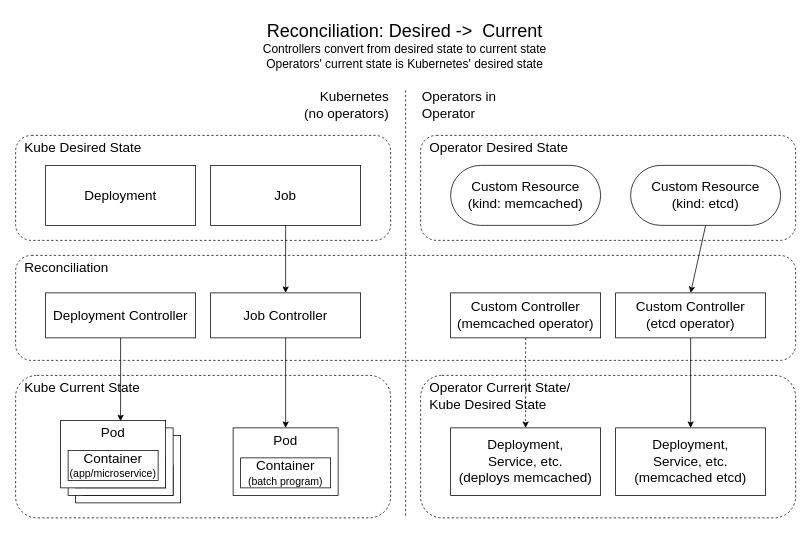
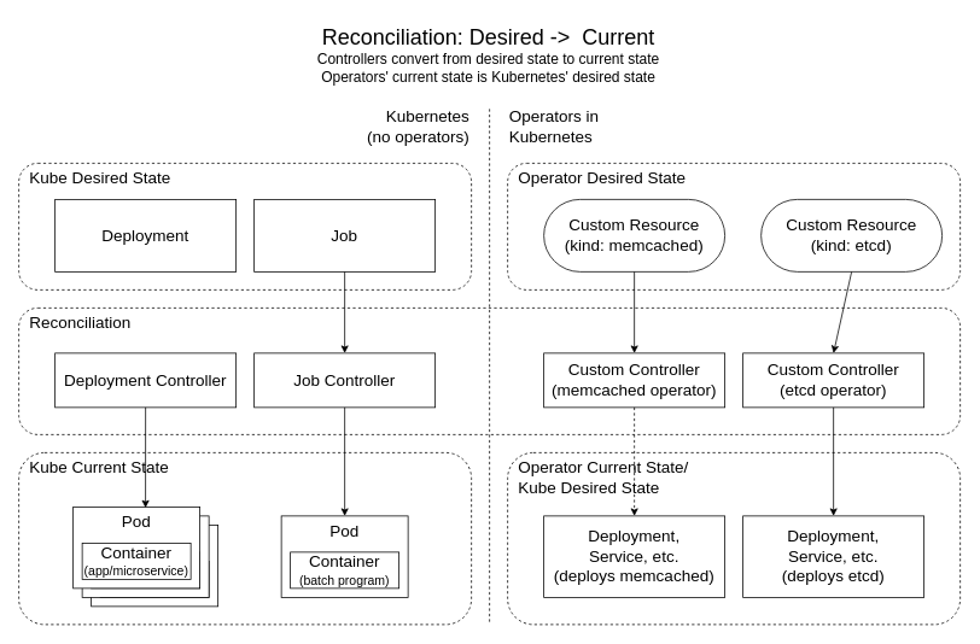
  <mxCell id="0" />
  <mxCell id="1" parent="0" />
  <mxCell id="2" value="&lt;font style=&quot;font-size: 18px&quot;&gt;&amp;nbsp; Operator Current State/&lt;br&gt;&amp;nbsp; Kube Desired State&lt;/font&gt;" style="rounded=1;whiteSpace=wrap;html=1;fillColor=none;dashed=1;verticalAlign=top;align=left;" parent="1" vertex="1"><mxGeometry x="560" y="500" width="500" height="190" as="geometry" /></mxCell>
  <mxCell id="3" value="&lt;font style=&quot;font-size: 18px&quot;&gt;&amp;nbsp; Operator Desired State&lt;/font&gt;" style="rounded=1;whiteSpace=wrap;html=1;fillColor=none;dashed=1;verticalAlign=top;align=left;" parent="1" vertex="1"><mxGeometry x="560" y="180" width="500" height="140" as="geometry" /></mxCell>
  <mxCell id="4" value="&lt;font style=&quot;font-size: 18px&quot;&gt;&amp;nbsp; Kube Desired State&lt;/font&gt;" style="rounded=1;whiteSpace=wrap;html=1;fillColor=none;dashed=1;verticalAlign=top;align=left;" parent="1" vertex="1"><mxGeometry x="20" y="180" width="500" height="140" as="geometry" /></mxCell>
  <mxCell id="5" value="&lt;font style=&quot;font-size: 18px&quot;&gt;&amp;nbsp; Reconciliation&lt;/font&gt;" style="rounded=1;whiteSpace=wrap;html=1;fillColor=none;dashed=1;verticalAlign=top;align=left;" parent="1" vertex="1"><mxGeometry x="20" y="340" width="1040" height="140" as="geometry" /></mxCell>
  <mxCell id="6" value="&lt;font style=&quot;font-size: 18px&quot;&gt;&amp;nbsp; Kube Current State&lt;/font&gt;" style="rounded=1;whiteSpace=wrap;html=1;fillColor=none;dashed=1;verticalAlign=top;align=left;" parent="1" vertex="1"><mxGeometry x="20" y="500" width="500" height="190" as="geometry" /></mxCell>
  <mxCell id="7" value="&lt;font&gt;&lt;span style=&quot;font-size: 18px&quot;&gt;Deployment Controller&lt;/span&gt;&lt;br&gt;&lt;/font&gt;" style="rounded=0;whiteSpace=wrap;html=1;" parent="1" vertex="1"><mxGeometry x="60" y="390" width="200" height="60" as="geometry" /></mxCell>
  <mxCell id="8" value="" style="group" parent="1" vertex="1" connectable="0"><mxGeometry x="310" y="570" width="140" height="90" as="geometry" /></mxCell>
  <mxCell id="9" value="&lt;font style=&quot;font-size: 18px&quot;&gt;Pod&lt;/font&gt;" style="rounded=0;whiteSpace=wrap;html=1;verticalAlign=top;" parent="8" vertex="1"><mxGeometry width="140" height="90" as="geometry" /></mxCell>
  <mxCell id="10" value="&lt;font&gt;&lt;span style=&quot;font-size: 18px&quot;&gt;Container&lt;/span&gt;&lt;br&gt;&lt;font style=&quot;font-size: 14px&quot;&gt;(batch program)&lt;/font&gt;&lt;br&gt;&lt;/font&gt;" style="rounded=0;whiteSpace=wrap;html=1;" parent="8" vertex="1"><mxGeometry x="10" y="40" width="120" height="40" as="geometry" /></mxCell>
  <mxCell id="11" value="&lt;font style=&quot;font-size: 18px&quot;&gt;&lt;font&gt;Custom Resource&lt;br&gt;&lt;/font&gt;&lt;font&gt;(kind: memcached)&lt;/font&gt;&lt;/font&gt;" style="rounded=1;whiteSpace=wrap;html=1;arcSize=50;" parent="1" vertex="1"><mxGeometry x="600" y="220" width="200" height="80" as="geometry" /></mxCell>
  <mxCell id="12" value="&lt;font style=&quot;font-size: 18px&quot;&gt;&lt;font&gt;Custom Resource&lt;br&gt;&lt;/font&gt;&lt;font&gt;(kind: etcd)&lt;/font&gt;&lt;/font&gt;" style="rounded=1;whiteSpace=wrap;html=1;arcSize=50;" parent="1" vertex="1"><mxGeometry x="840" y="220" width="200" height="80" as="geometry" /></mxCell>
+ <mxCell id="13" value="" style="endArrow=classic;html=1;exitX=0.5;exitY=1;exitDx=0;exitDy=0;strokeWidth=1;endFill=1;entryX=0.5;entryY=0;entryDx=0;entryDy=0;" parent="1" source="11" target="18" edge="1"><mxGeometry width="50" height="50" relative="1" as="geometry"><mxPoint x="595" y="245" as="sourcePoint" /><mxPoint x="615" y="215" as="targetPoint" /></mxGeometry></mxCell>
  <mxCell id="14" value="" style="endArrow=classic;html=1;strokeWidth=1;endFill=1;exitX=0.5;exitY=1;exitDx=0;exitDy=0;entryX=0.5;entryY=0;entryDx=0;entryDy=0;" parent="1" source="12" target="19" edge="1"><mxGeometry width="50" height="50" relative="1" as="geometry"><mxPoint x="605" y="185" as="sourcePoint" /><mxPoint x="835" y="215" as="targetPoint" /></mxGeometry></mxCell>
  <mxCell id="15" value="&lt;font style=&quot;font-size: 18px&quot;&gt;Deployment&lt;/font&gt;" style="rounded=0;whiteSpace=wrap;html=1;" parent="1" vertex="1"><mxGeometry x="60" y="220" width="200" height="80" as="geometry" /></mxCell>
  <mxCell id="16" value="&lt;font style=&quot;font-size: 18px&quot;&gt;Job&lt;/font&gt;" style="rounded=0;whiteSpace=wrap;html=1;" parent="1" vertex="1"><mxGeometry x="280" y="220" width="200" height="80" as="geometry" /></mxCell>
  <mxCell id="17" value="&lt;font&gt;&lt;span style=&quot;font-size: 18px&quot;&gt;Job Controller&lt;/span&gt;&lt;br&gt;&lt;/font&gt;" style="rounded=0;whiteSpace=wrap;html=1;" parent="1" vertex="1"><mxGeometry x="280" y="390" width="200" height="60" as="geometry" /></mxCell>
  <mxCell id="18" value="&lt;font&gt;&lt;font style=&quot;font-size: 18px&quot;&gt;Custom Controller&lt;br&gt;(memcached operator)&lt;/font&gt;&lt;br&gt;&lt;/font&gt;" style="rounded=0;whiteSpace=wrap;html=1;" parent="1" vertex="1"><mxGeometry x="600" y="390" width="200" height="60" as="geometry" /></mxCell>
  <mxCell id="19" value="&lt;font&gt;&lt;font style=&quot;font-size: 18px&quot;&gt;Custom Controller&lt;br&gt;(etcd operator)&lt;/font&gt;&lt;br&gt;&lt;/font&gt;" style="rounded=0;whiteSpace=wrap;html=1;" parent="1" vertex="1"><mxGeometry x="820" y="390" width="200" height="60" as="geometry" /></mxCell>
  <mxCell id="20" value="&lt;font style=&quot;font-size: 18px&quot;&gt;Deployment,&lt;br&gt;Service, etc.&lt;br&gt;&lt;/font&gt;&lt;span style=&quot;font-size: 18px&quot;&gt;(deploys memcached)&lt;/span&gt;" style="rounded=0;whiteSpace=wrap;html=1;" parent="1" vertex="1"><mxGeometry x="600" y="570" width="200" height="90" as="geometry" /></mxCell>
- <mxCell id="21" value="&lt;font style=&quot;font-size: 18px&quot;&gt;Deployment,&lt;br&gt;Service, etc.&lt;br&gt;&lt;/font&gt;&lt;span style=&quot;font-size: 18px&quot;&gt;(memcached etcd)&lt;/span&gt;" style="rounded=0;whiteSpace=wrap;html=1;" parent="1" vertex="1"><mxGeometry x="820" y="570" width="200" height="90" as="geometry" /></mxCell>
+ <mxCell id="21" value="&lt;font style=&quot;font-size: 18px&quot;&gt;Deployment,&lt;br&gt;Service, etc.&lt;br&gt;&lt;/font&gt;&lt;span style=&quot;font-size: 18px&quot;&gt;(deploys etcd)&lt;/span&gt;" style="rounded=0;whiteSpace=wrap;html=1;" parent="1" vertex="1"><mxGeometry x="820" y="570" width="200" height="90" as="geometry" /></mxCell>
  <mxCell id="22" value="" style="group" parent="1" vertex="1" connectable="0"><mxGeometry x="80" y="560" width="160" height="110" as="geometry" /></mxCell>
  <mxCell id="23" value="" style="group" parent="22" vertex="1" connectable="0"><mxGeometry x="20" y="20" width="140" height="90" as="geometry" /></mxCell>
  <mxCell id="24" value="&lt;font style=&quot;font-size: 18px&quot;&gt;Pod&lt;/font&gt;" style="rounded=0;whiteSpace=wrap;html=1;verticalAlign=top;" parent="23" vertex="1"><mxGeometry width="140" height="90" as="geometry" /></mxCell>
  <mxCell id="25" value="&lt;font&gt;&lt;span style=&quot;font-size: 18px&quot;&gt;Container&lt;/span&gt;&lt;br&gt;&lt;font style=&quot;font-size: 14px&quot;&gt;(app/microservice)&lt;/font&gt;&lt;br&gt;&lt;/font&gt;" style="rounded=0;whiteSpace=wrap;html=1;" parent="23" vertex="1"><mxGeometry x="10" y="40" width="120" height="40" as="geometry" /></mxCell>
  <mxCell id="26" value="" style="group" parent="22" vertex="1" connectable="0"><mxGeometry x="10" y="10" width="140" height="90" as="geometry" /></mxCell>
  <mxCell id="27" value="&lt;font style=&quot;font-size: 18px&quot;&gt;Pod&lt;/font&gt;" style="rounded=0;whiteSpace=wrap;html=1;verticalAlign=top;" parent="26" vertex="1"><mxGeometry width="140" height="90" as="geometry" /></mxCell>
  <mxCell id="28" value="&lt;font&gt;&lt;span style=&quot;font-size: 18px&quot;&gt;Container&lt;/span&gt;&lt;br&gt;&lt;font style=&quot;font-size: 14px&quot;&gt;(app/microservice)&lt;/font&gt;&lt;br&gt;&lt;/font&gt;" style="rounded=0;whiteSpace=wrap;html=1;" parent="26" vertex="1"><mxGeometry x="10" y="40" width="120" height="40" as="geometry" /></mxCell>
  <mxCell id="29" value="" style="group" parent="22" vertex="1" connectable="0"><mxGeometry width="140" height="90" as="geometry" /></mxCell>
  <mxCell id="30" value="&lt;font style=&quot;font-size: 18px&quot;&gt;Pod&lt;/font&gt;" style="rounded=0;whiteSpace=wrap;html=1;verticalAlign=top;" parent="29" vertex="1"><mxGeometry width="140" height="90" as="geometry" /></mxCell>
  <mxCell id="31" value="&lt;font&gt;&lt;span style=&quot;font-size: 18px&quot;&gt;Container&lt;/span&gt;&lt;br&gt;&lt;font style=&quot;font-size: 14px&quot;&gt;(app/microservice)&lt;/font&gt;&lt;br&gt;&lt;/font&gt;" style="rounded=0;whiteSpace=wrap;html=1;" parent="29" vertex="1"><mxGeometry x="10" y="40" width="120" height="40" as="geometry" /></mxCell>
  <mxCell id="32" value="" style="endArrow=classic;html=1;strokeWidth=1;endFill=1;exitX=0.5;exitY=1;exitDx=0;exitDy=0;" parent="1" source="16" target="17" edge="1"><mxGeometry width="50" height="50" relative="1" as="geometry"><mxPoint x="304.5" y="305" as="sourcePoint" /><mxPoint x="305" y="425" as="targetPoint" /></mxGeometry></mxCell>
  <mxCell id="33" value="" style="endArrow=classic;html=1;exitX=0.5;exitY=1;exitDx=0;exitDy=0;strokeWidth=1;endFill=1;entryX=0.5;entryY=0;entryDx=0;entryDy=0;dashed=1;" parent="1" source="18" target="20" edge="1"><mxGeometry width="50" height="50" relative="1" as="geometry"><mxPoint x="615" y="495" as="sourcePoint" /><mxPoint x="615" y="605" as="targetPoint" /></mxGeometry></mxCell>
  <mxCell id="34" value="" style="endArrow=classic;html=1;strokeWidth=1;endFill=1;exitX=0.5;exitY=1;exitDx=0;exitDy=0;entryX=0.5;entryY=0;entryDx=0;entryDy=0;" parent="1" source="19" target="21" edge="1"><mxGeometry width="50" height="50" relative="1" as="geometry"><mxPoint x="835" y="495" as="sourcePoint" /><mxPoint x="835" y="555" as="targetPoint" /></mxGeometry></mxCell>
  <mxCell id="35" value="" style="endArrow=classic;html=1;exitX=0.5;exitY=1;exitDx=0;exitDy=0;strokeWidth=1;endFill=1;entryX=0.571;entryY=0.011;entryDx=0;entryDy=0;entryPerimeter=0;" parent="1" source="7" target="30" edge="1"><mxGeometry width="50" height="50" relative="1" as="geometry"><mxPoint x="85" y="495" as="sourcePoint" /><mxPoint x="85" y="595" as="targetPoint" /></mxGeometry></mxCell>
  <mxCell id="36" value="" style="endArrow=classic;html=1;strokeWidth=1;endFill=1;exitX=0.5;exitY=1;exitDx=0;exitDy=0;entryX=0.5;entryY=0;entryDx=0;entryDy=0;" parent="1" source="17" target="9" edge="1"><mxGeometry width="50" height="50" relative="1" as="geometry"><mxPoint x="305" y="495" as="sourcePoint" /><mxPoint x="305" y="605" as="targetPoint" /></mxGeometry></mxCell>
  <mxCell id="37" value="" style="endArrow=none;dashed=1;html=1;strokeWidth=1;" parent="1" edge="1"><mxGeometry width="50" height="50" relative="1" as="geometry"><mxPoint x="540" y="120" as="sourcePoint" /><mxPoint x="540" y="690" as="targetPoint" /></mxGeometry></mxCell>
  <mxCell id="38" value="&lt;span style=&quot;font-size: 18px&quot;&gt;Kubernetes&lt;br&gt;(no operators)&lt;/span&gt;" style="text;html=1;strokeColor=none;fillColor=none;align=right;verticalAlign=middle;whiteSpace=wrap;rounded=0;dashed=1;" parent="1" vertex="1"><mxGeometry x="370" y="120" width="150" height="40" as="geometry" /></mxCell>
- <mxCell id="39" value="&lt;span style=&quot;font-size: 18px&quot;&gt;Operators in Operator&lt;/span&gt;" style="text;html=1;strokeColor=none;fillColor=none;align=left;verticalAlign=middle;whiteSpace=wrap;rounded=0;dashed=1;" parent="1" vertex="1"><mxGeometry x="560" y="120" width="115.5" height="40" as="geometry" /></mxCell>
+ <mxCell id="39" value="&lt;span style=&quot;font-size: 18px&quot;&gt;Operators in Kubernetes&lt;/span&gt;" style="text;html=1;strokeColor=none;fillColor=none;align=left;verticalAlign=middle;whiteSpace=wrap;rounded=0;dashed=1;" parent="1" vertex="1"><mxGeometry x="560" y="120" width="115.5" height="40" as="geometry" /></mxCell>
  <mxCell id="40" value="&lt;font&gt;&lt;span style=&quot;font-size: 24px&quot;&gt;Reconciliation: Desired -&amp;gt;&amp;nbsp; Current&lt;/span&gt;&lt;br&gt;&lt;font size=&quot;3&quot;&gt;Controllers convert from desired state to current state&lt;br&gt;&lt;/font&gt;&lt;font style=&quot;font-size: 16px&quot;&gt;Operators' current state is Kubernetes' desired state&lt;/font&gt;&lt;u&gt;&lt;br&gt;&lt;/u&gt;&lt;/font&gt;" style="text;html=1;strokeColor=none;fillColor=none;align=center;verticalAlign=middle;whiteSpace=wrap;rounded=0;" parent="1" vertex="1"><mxGeometry x="280" y="20" width="518" height="80" as="geometry" /></mxCell>
